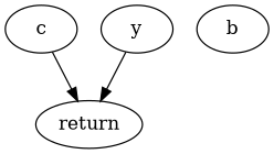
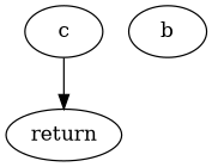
  digraph {
    c
    b
    return
-   y
    subgraph sub_1 {
      rank=same
      c
      b
    }
    subgraph sub_2 {
      rank=same
      return
    }
    c -> return
-   y -> return
  }
